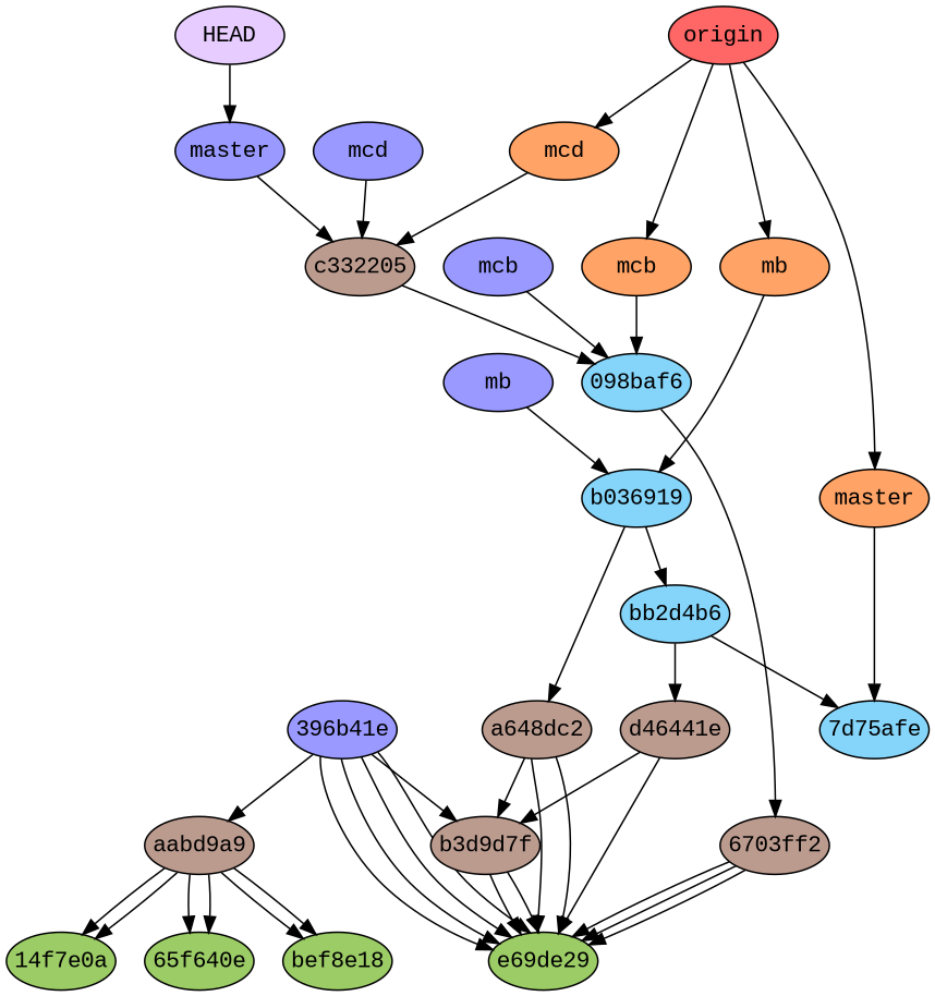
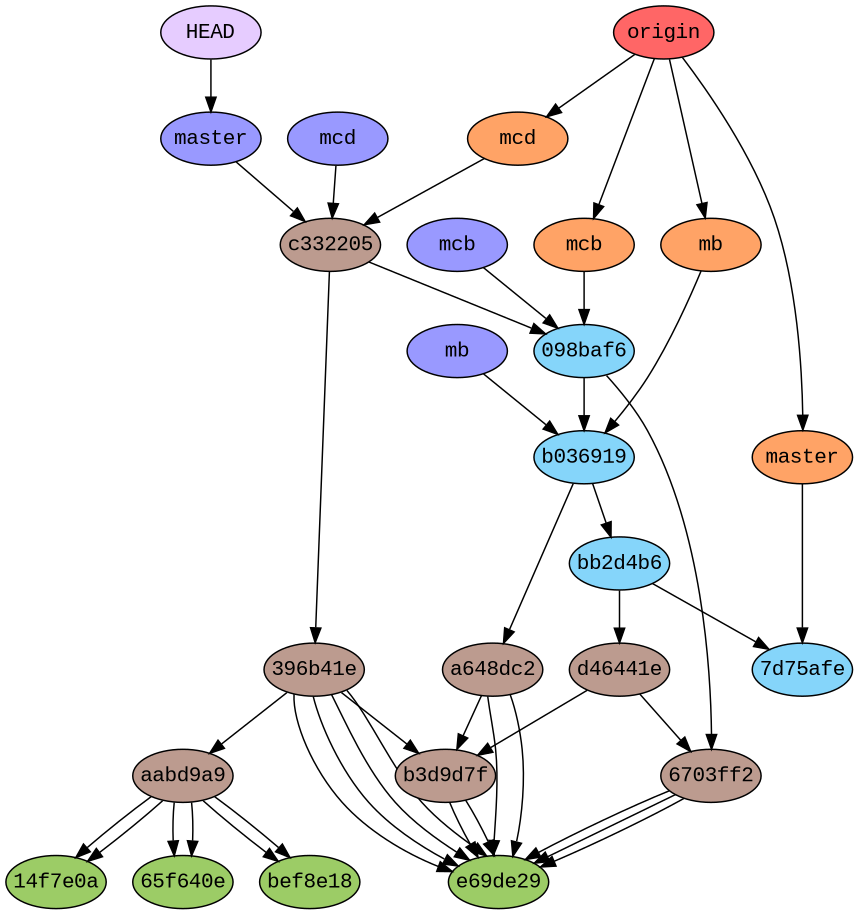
  digraph {
    fontname="Liberation Mono"
    node [fillcolor="#bc9b8f" fixedsize=true fontname="Liberation Mono" style=filled]
    edge [fontname="Liberation Mono"]
    n1 [fillcolor="#9ccc66" label="14f7e0a" width=0.95]
    n2 [fillcolor="#9ccc66" label="65f640e" width=0.95]
    n3 [fillcolor="#9ccc66" label=bef8e18 width=0.95]
    n4 [fillcolor="#9ccc66" label=e69de29 width=0.95]
-   n5 [fillcolor="#9999ff" label="396b41e" width=0.95]
+   n5 [label="396b41e" width=0.95]
    n6 [label=aabd9a9 width=0.95]
    n7 [label=b3d9d7f width=0.95]
    n8 [label="6703ff2" width=0.95]
    n9 [label=a648dc2 width=0.95]
    n10 [label=d46441e width=0.95]
    n11 [fillcolor="#85d5fa" label="098baf6" width=0.95]
    n12 [fillcolor="#85d5fa" label=b036919 width=0.95]
    n13 [fillcolor="#85d5fa" label=bb2d4b6 width=0.95]
    n14 [fillcolor="#85d5fa" label="7d75afe" width=0.95]
    n15 [label=c332205 width=0.95]
    n16 [fillcolor="#9999ff" label=master width=0.95]
    n17 [fillcolor="#9999ff" label=mb width=0.95]
    n18 [fillcolor="#9999ff" label=mcb width=0.95]
    n19 [fillcolor="#9999ff" label=mcd width=0.95]
    n20 [fillcolor="#e6ccff" label=HEAD width=0.95]
    n21 [fillcolor="#ffa366" label=master width=0.95]
    n22 [fillcolor="#ffa366" label=mb width=0.95]
    n23 [fillcolor="#ffa366" label=mcb width=0.95]
    n24 [fillcolor="#ffa366" label=mcd width=0.95]
    n25 [fillcolor="#ff6666" label=origin width=0.95]
    n5 -> n4
    n5 -> n4
    n5 -> n4
    n5 -> n4
    n5 -> n6
    n5 -> n7
    n6 -> n1
    n6 -> n1
    n6 -> n2
    n6 -> n2
    n6 -> n3
    n6 -> n3
    n7 -> n4
    n7 -> n4
    n8 -> n4
    n8 -> n4
    n8 -> n4
    n9 -> n4
    n9 -> n4
    n9 -> n7
-   n10 -> n4
+   n10 -> n8
    n10 -> n7
    n11 -> n8
+   n11 -> n12
    n12 -> n9
    n12 -> n13
    n13 -> n10
    n13 -> n14
+   n15 -> n5
    n15 -> n11
    n16 -> n15
    n17 -> n12
    n18 -> n11
    n19 -> n15
    n20 -> n16
    n21 -> n14
    n22 -> n12
    n23 -> n11
    n24 -> n15
    n25 -> n21
    n25 -> n22
    n25 -> n23
    n25 -> n24
  }
